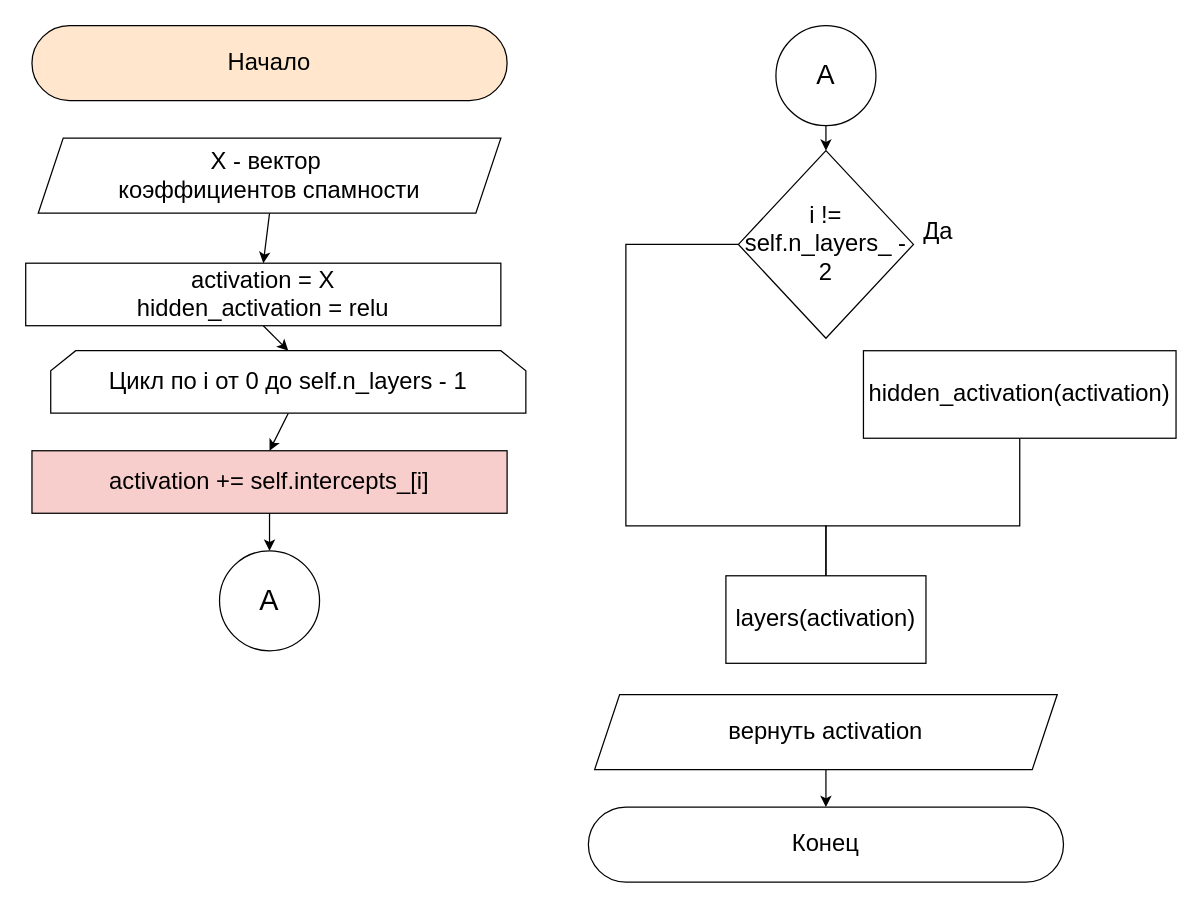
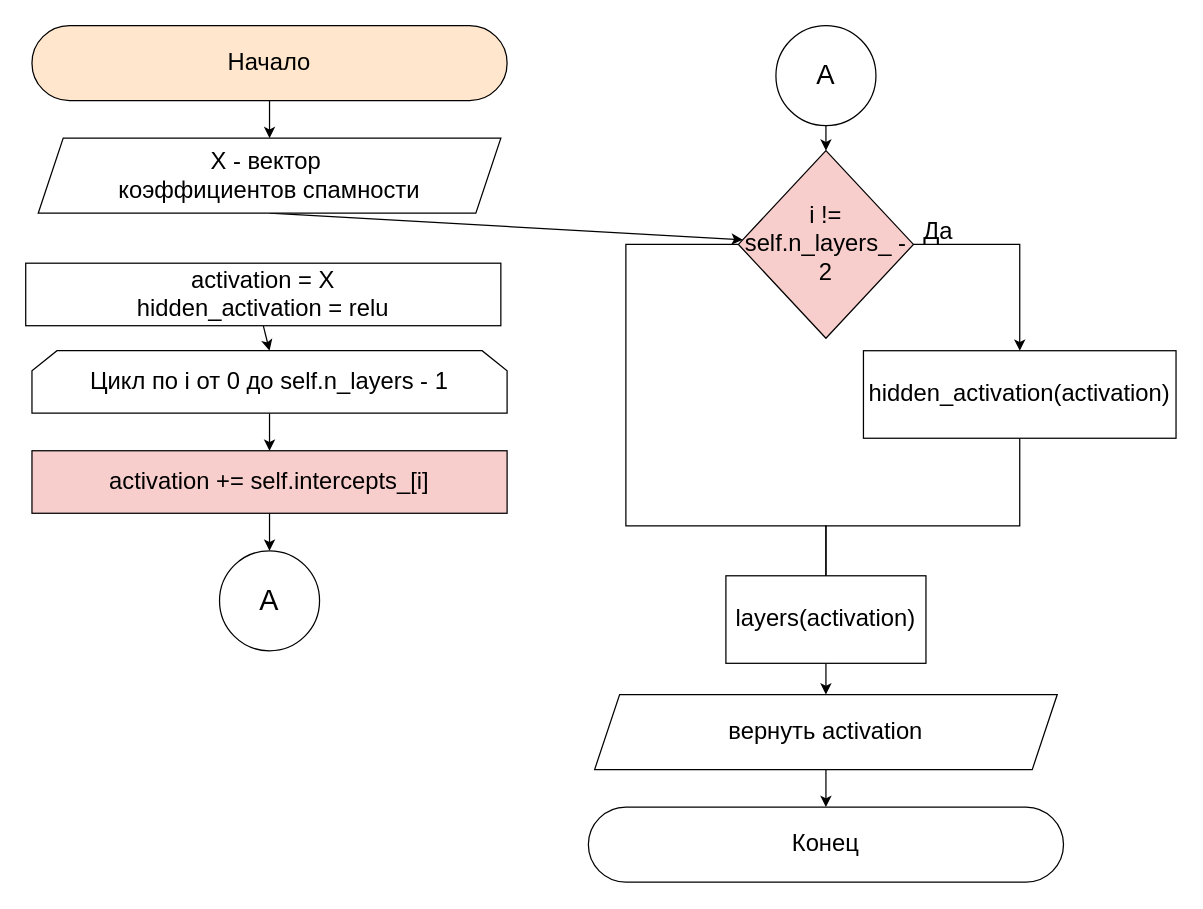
  <mxCell id="0" />
  <mxCell id="1" parent="0" />
+ <mxCell id="2" style="edgeStyle=none;html=1;exitX=0.5;exitY=1;exitDx=0;exitDy=0;entryX=0.5;entryY=0;entryDx=0;entryDy=0;fontSize=19;" parent="1" source="3" target="22" edge="1"><mxGeometry relative="1" as="geometry" /></mxCell>
  <mxCell id="3" value="Начало" style="rounded=1;whiteSpace=wrap;html=1;arcSize=50;fontSize=19;fillColor=#ffe6cc;" parent="1" vertex="1"><mxGeometry x="25" y="20" width="380" height="60" as="geometry" /></mxCell>
  <mxCell id="4" style="edgeStyle=none;html=1;entryX=0.5;entryY=0;entryDx=0;entryDy=0;fontSize=19;" parent="1" target="7" edge="1"><mxGeometry relative="1" as="geometry"><mxPoint x="660" y="600" as="targetPoint" /><mxPoint x="660" y="610" as="sourcePoint" /></mxGeometry></mxCell>
  <mxCell id="5" style="edgeStyle=none;rounded=0;html=1;exitX=0.5;exitY=1;exitDx=0;exitDy=0;entryX=0.5;entryY=0;entryDx=0;entryDy=0;fontSize=19;" parent="1" source="6" target="9" edge="1"><mxGeometry relative="1" as="geometry" /></mxCell>
  <mxCell id="6" value="activation = X&lt;br style=&quot;font-size: 19px;&quot;&gt;hidden_activation = relu" style="rounded=0;whiteSpace=wrap;html=1;fontSize=19;" parent="1" vertex="1"><mxGeometry x="20" y="210" width="380" height="50" as="geometry" /></mxCell>
  <mxCell id="7" value="Конец" style="rounded=1;whiteSpace=wrap;html=1;arcSize=50;fontSize=19;" parent="1" vertex="1"><mxGeometry x="470" y="645" width="380" height="60" as="geometry" /></mxCell>
  <mxCell id="8" style="edgeStyle=none;rounded=0;html=1;exitX=0.5;exitY=1;exitDx=0;exitDy=0;entryX=0.5;entryY=0;entryDx=0;entryDy=0;fontSize=19;" parent="1" source="9" target="12" edge="1"><mxGeometry relative="1" as="geometry" /></mxCell>
- <mxCell id="9" value="Цикл по i от 0 до self.n_layers - 1" style="shape=loopLimit;whiteSpace=wrap;html=1;fontSize=19;" parent="1" vertex="1"><mxGeometry x="40" y="280" width="380" height="50" as="geometry" /></mxCell>
+ <mxCell id="9" value="Цикл по i от 0 до self.n_layers - 1" style="shape=loopLimit;whiteSpace=wrap;html=1;fontSize=19;" parent="1" vertex="1"><mxGeometry x="25" y="280" width="380" height="50" as="geometry" /></mxCell>
  <mxCell id="10" style="edgeStyle=none;rounded=0;html=1;exitX=0.5;exitY=1;exitDx=0;exitDy=0;entryX=0.5;entryY=0;entryDx=0;entryDy=0;fontSize=19;" parent="1" target="15" edge="1"><mxGeometry relative="1" as="geometry"><mxPoint x="660" y="100" as="sourcePoint" /></mxGeometry></mxCell>
  <mxCell id="11" style="edgeStyle=none;html=1;exitX=0.5;exitY=1;exitDx=0;exitDy=0;entryX=0.5;entryY=0;entryDx=0;entryDy=0;fontSize=23;" edge="1" parent="1" source="12" target="24"><mxGeometry relative="1" as="geometry" /></mxCell>
  <mxCell id="12" value="activation += self.intercepts_[i]" style="rounded=0;whiteSpace=wrap;html=1;fontSize=19;fillColor=#f8cecc;" parent="1" vertex="1"><mxGeometry x="25" y="360" width="380" height="50" as="geometry" /></mxCell>
+ <mxCell id="13" style="edgeStyle=none;html=1;exitX=1;exitY=0.5;exitDx=0;exitDy=0;rounded=0;entryX=0.5;entryY=0;entryDx=0;entryDy=0;fontSize=19;" parent="1" source="15" target="17" edge="1"><mxGeometry relative="1" as="geometry"><mxPoint x="815" y="290" as="targetPoint" /><Array as="points"><mxPoint x="815" y="195" /></Array></mxGeometry></mxCell>
  <mxCell id="14" style="edgeStyle=none;rounded=0;html=1;exitX=0;exitY=0.5;exitDx=0;exitDy=0;fontSize=19;" parent="1" source="15" edge="1"><mxGeometry relative="1" as="geometry"><mxPoint x="660" y="490" as="targetPoint" /><Array as="points"><mxPoint x="500" y="195" /><mxPoint x="500" y="420" /><mxPoint x="660" y="420" /></Array></mxGeometry></mxCell>
- <mxCell id="15" value="i != self.n_layers_ - 2" style="rhombus;whiteSpace=wrap;html=1;fontSize=19;" parent="1" vertex="1"><mxGeometry x="590" y="120" width="140" height="150" as="geometry" /></mxCell>
+ <mxCell id="15" value="i != self.n_layers_ - 2" style="rhombus;whiteSpace=wrap;html=1;fontSize=19;fillColor=#f8cecc;" parent="1" vertex="1"><mxGeometry x="590" y="120" width="140" height="150" as="geometry" /></mxCell>
  <mxCell id="16" style="edgeStyle=none;rounded=0;html=1;exitX=0.5;exitY=1;exitDx=0;exitDy=0;fontSize=19;" parent="1" source="17" edge="1"><mxGeometry relative="1" as="geometry"><mxPoint x="660" y="490" as="targetPoint" /><Array as="points"><mxPoint x="815" y="420" /><mxPoint x="660" y="420" /></Array></mxGeometry></mxCell>
  <mxCell id="17" value="hidden_activation(activation)" style="rounded=0;whiteSpace=wrap;html=1;fontSize=19;" parent="1" vertex="1"><mxGeometry x="690" y="280" width="250" height="70" as="geometry" /></mxCell>
  <mxCell id="18" value="Да" style="text;html=1;strokeColor=none;fillColor=none;align=center;verticalAlign=middle;whiteSpace=wrap;rounded=0;fontSize=19;" parent="1" vertex="1"><mxGeometry x="720" y="170" width="60" height="30" as="geometry" /></mxCell>
+ <mxCell id="19" style="edgeStyle=none;html=1;exitX=0.5;exitY=1;exitDx=0;exitDy=0;entryX=0.5;entryY=0;entryDx=0;entryDy=0;fontSize=19;" parent="1" source="20" target="23" edge="1"><mxGeometry relative="1" as="geometry" /></mxCell>
  <mxCell id="20" value="layers(activation)" style="rounded=0;whiteSpace=wrap;html=1;fontSize=19;" parent="1" vertex="1"><mxGeometry x="580" y="460" width="160" height="70" as="geometry" /></mxCell>
- <mxCell id="21" style="edgeStyle=none;html=1;exitX=0.5;exitY=1;exitDx=0;exitDy=0;entryX=0.5;entryY=0;entryDx=0;entryDy=0;fontSize=19;" parent="1" source="22" target="6" edge="1"><mxGeometry relative="1" as="geometry" /></mxCell>
+ <mxCell id="21" style="edgeStyle=none;html=1;exitX=0.5;exitY=1;exitDx=0;exitDy=0;fontSize=19;" parent="1" source="22" target="15" edge="1"><mxGeometry relative="1" as="geometry" /></mxCell>
  <mxCell id="22" value="X - вектор&amp;nbsp;&lt;br style=&quot;font-size: 19px;&quot;&gt;коэффициентов спамности" style="shape=parallelogram;perimeter=parallelogramPerimeter;whiteSpace=wrap;html=1;fixedSize=1;fontSize=19;" parent="1" vertex="1"><mxGeometry x="30" y="110" width="370" height="60" as="geometry" /></mxCell>
  <mxCell id="23" value="вернуть activation" style="shape=parallelogram;perimeter=parallelogramPerimeter;whiteSpace=wrap;html=1;fixedSize=1;fontSize=19;" parent="1" vertex="1"><mxGeometry x="475" y="555" width="370" height="60" as="geometry" /></mxCell>
  <mxCell id="24" value="А" style="ellipse;whiteSpace=wrap;html=1;aspect=fixed;fontSize=23;" vertex="1" parent="1"><mxGeometry x="175" y="440" width="80" height="80" as="geometry" /></mxCell>
  <mxCell id="25" value="А" style="ellipse;whiteSpace=wrap;html=1;aspect=fixed;fontSize=22;" vertex="1" parent="1"><mxGeometry x="620" y="20" width="80" height="80" as="geometry" /></mxCell>
